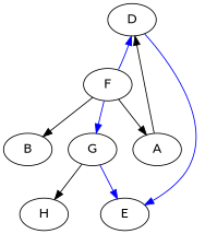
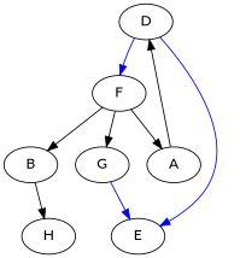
  digraph {
    fontname=Lato
    node [fontname=Lato]
    edge [fontname=Lato]
    n1 [label=D]
    n2 [label=F]
    n3 [label=E]
    n4 [label=A]
    n5 [label=G]
    n6 [label=B]
    n7 [label=H]
-   n2 -> n1 [color=blue]
+   n1 -> n2 [color=blue]
    n1 -> n3 [color=blue]
    n2 -> n4
-   n2 -> n5 [color=blue]
+   n2 -> n5 [color=black]
    n2 -> n6
    n4 -> n1
    n5 -> n3 [color=blue]
-   n5 -> n7
+   n6 -> n7
  }
